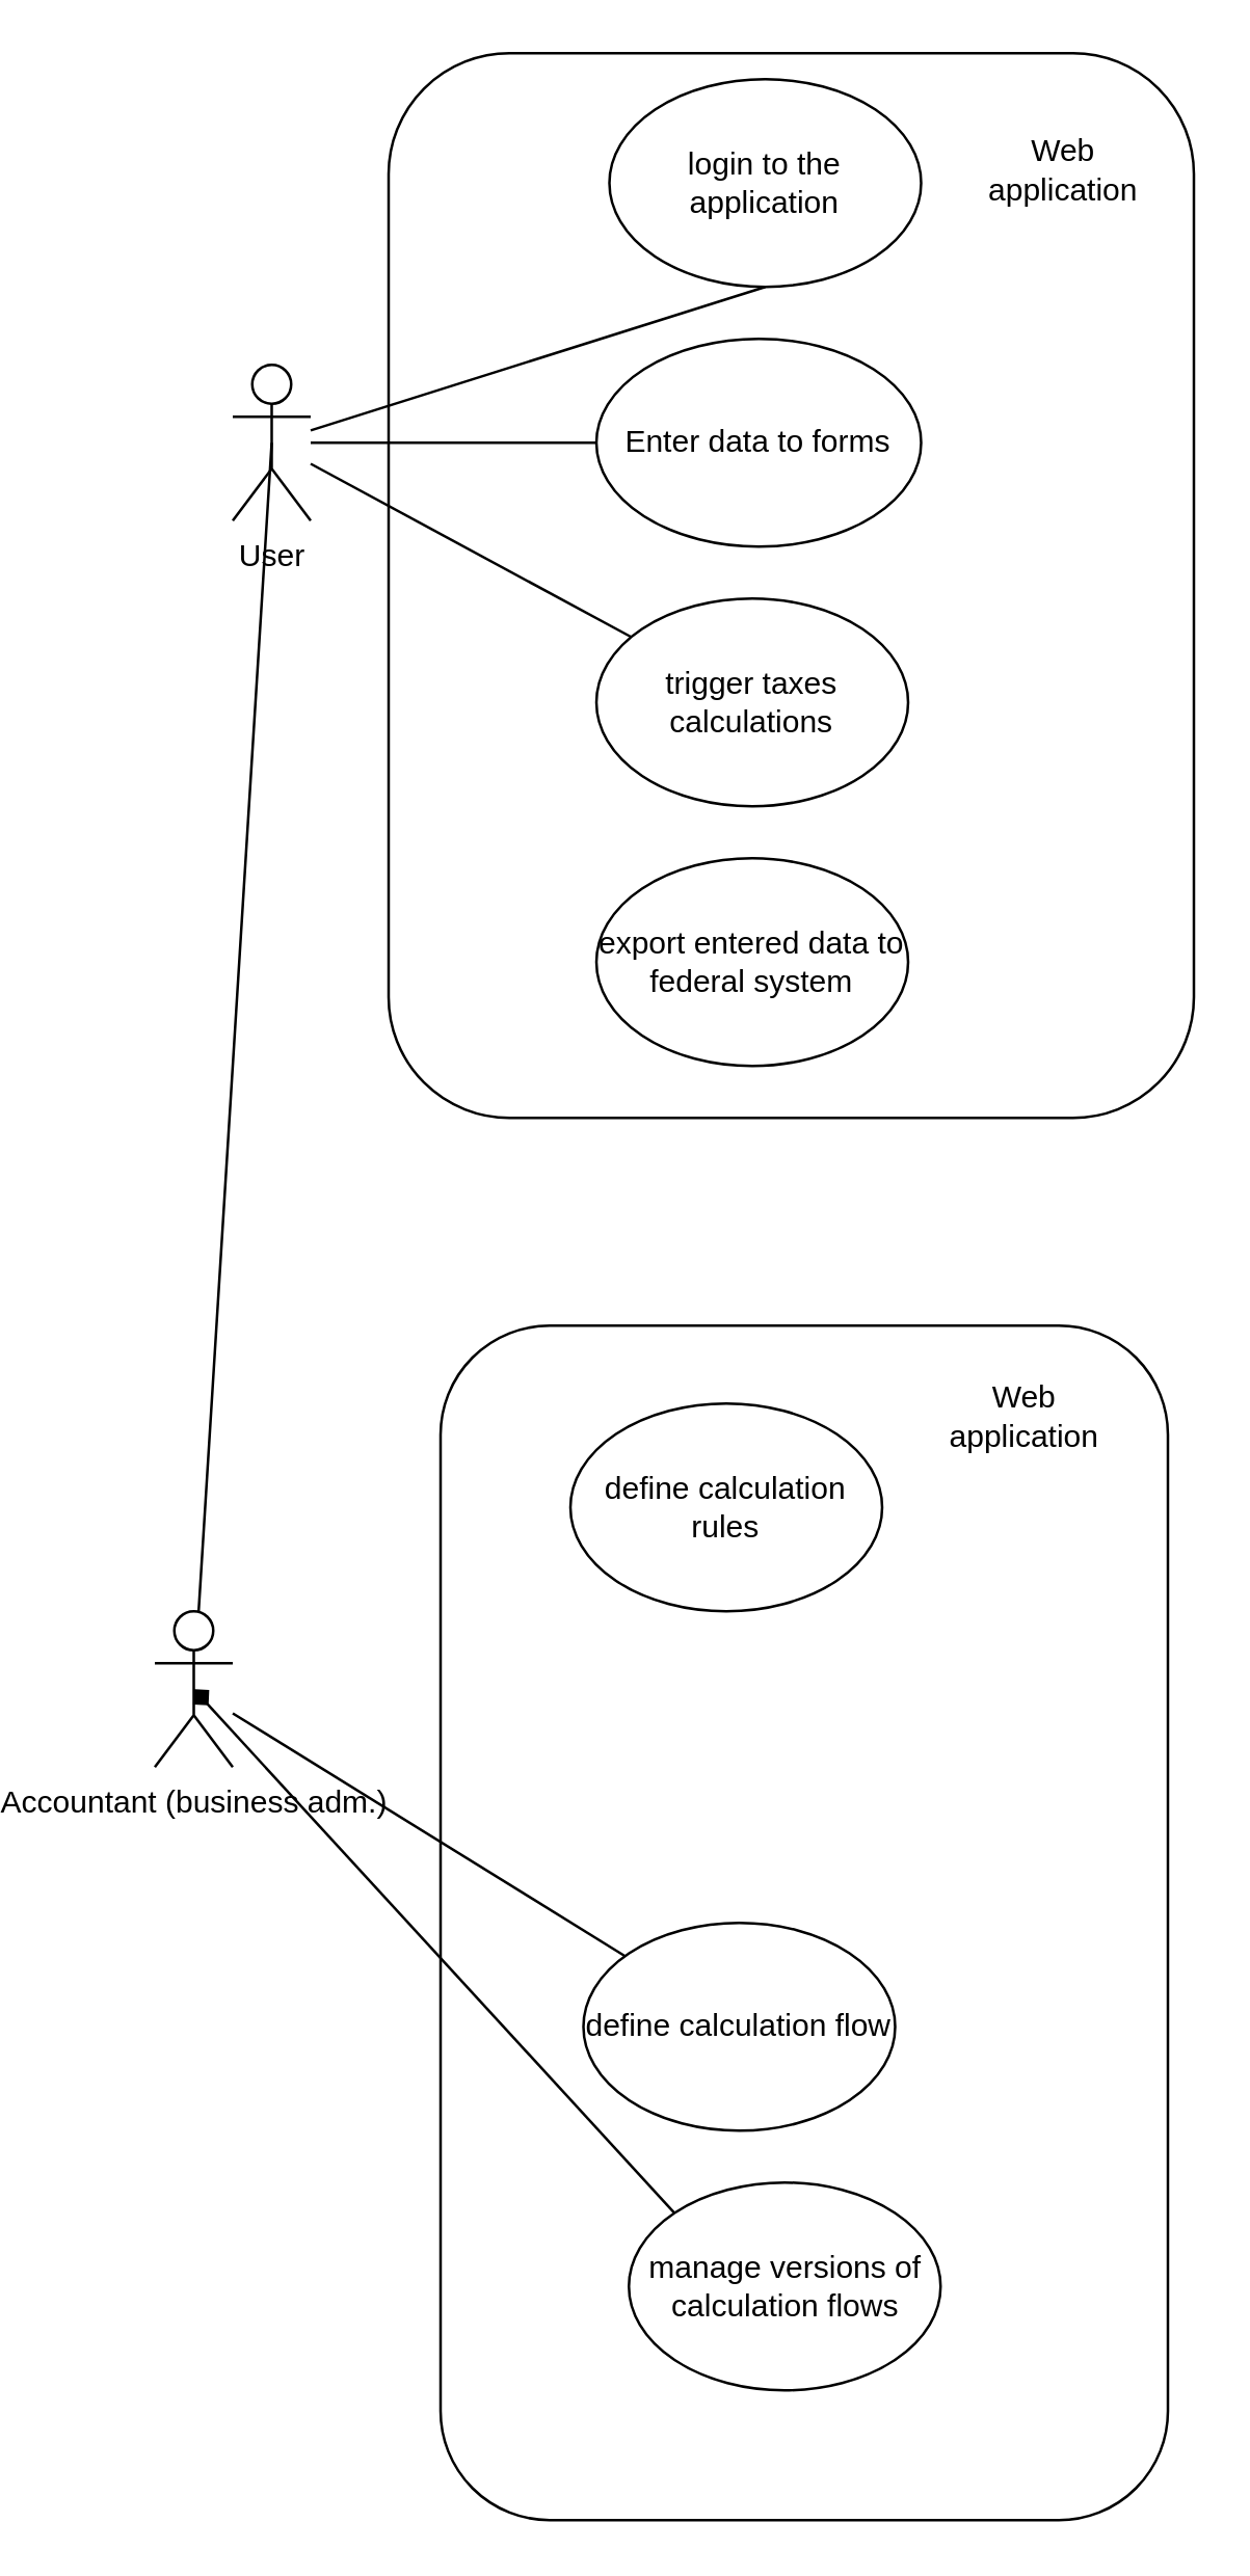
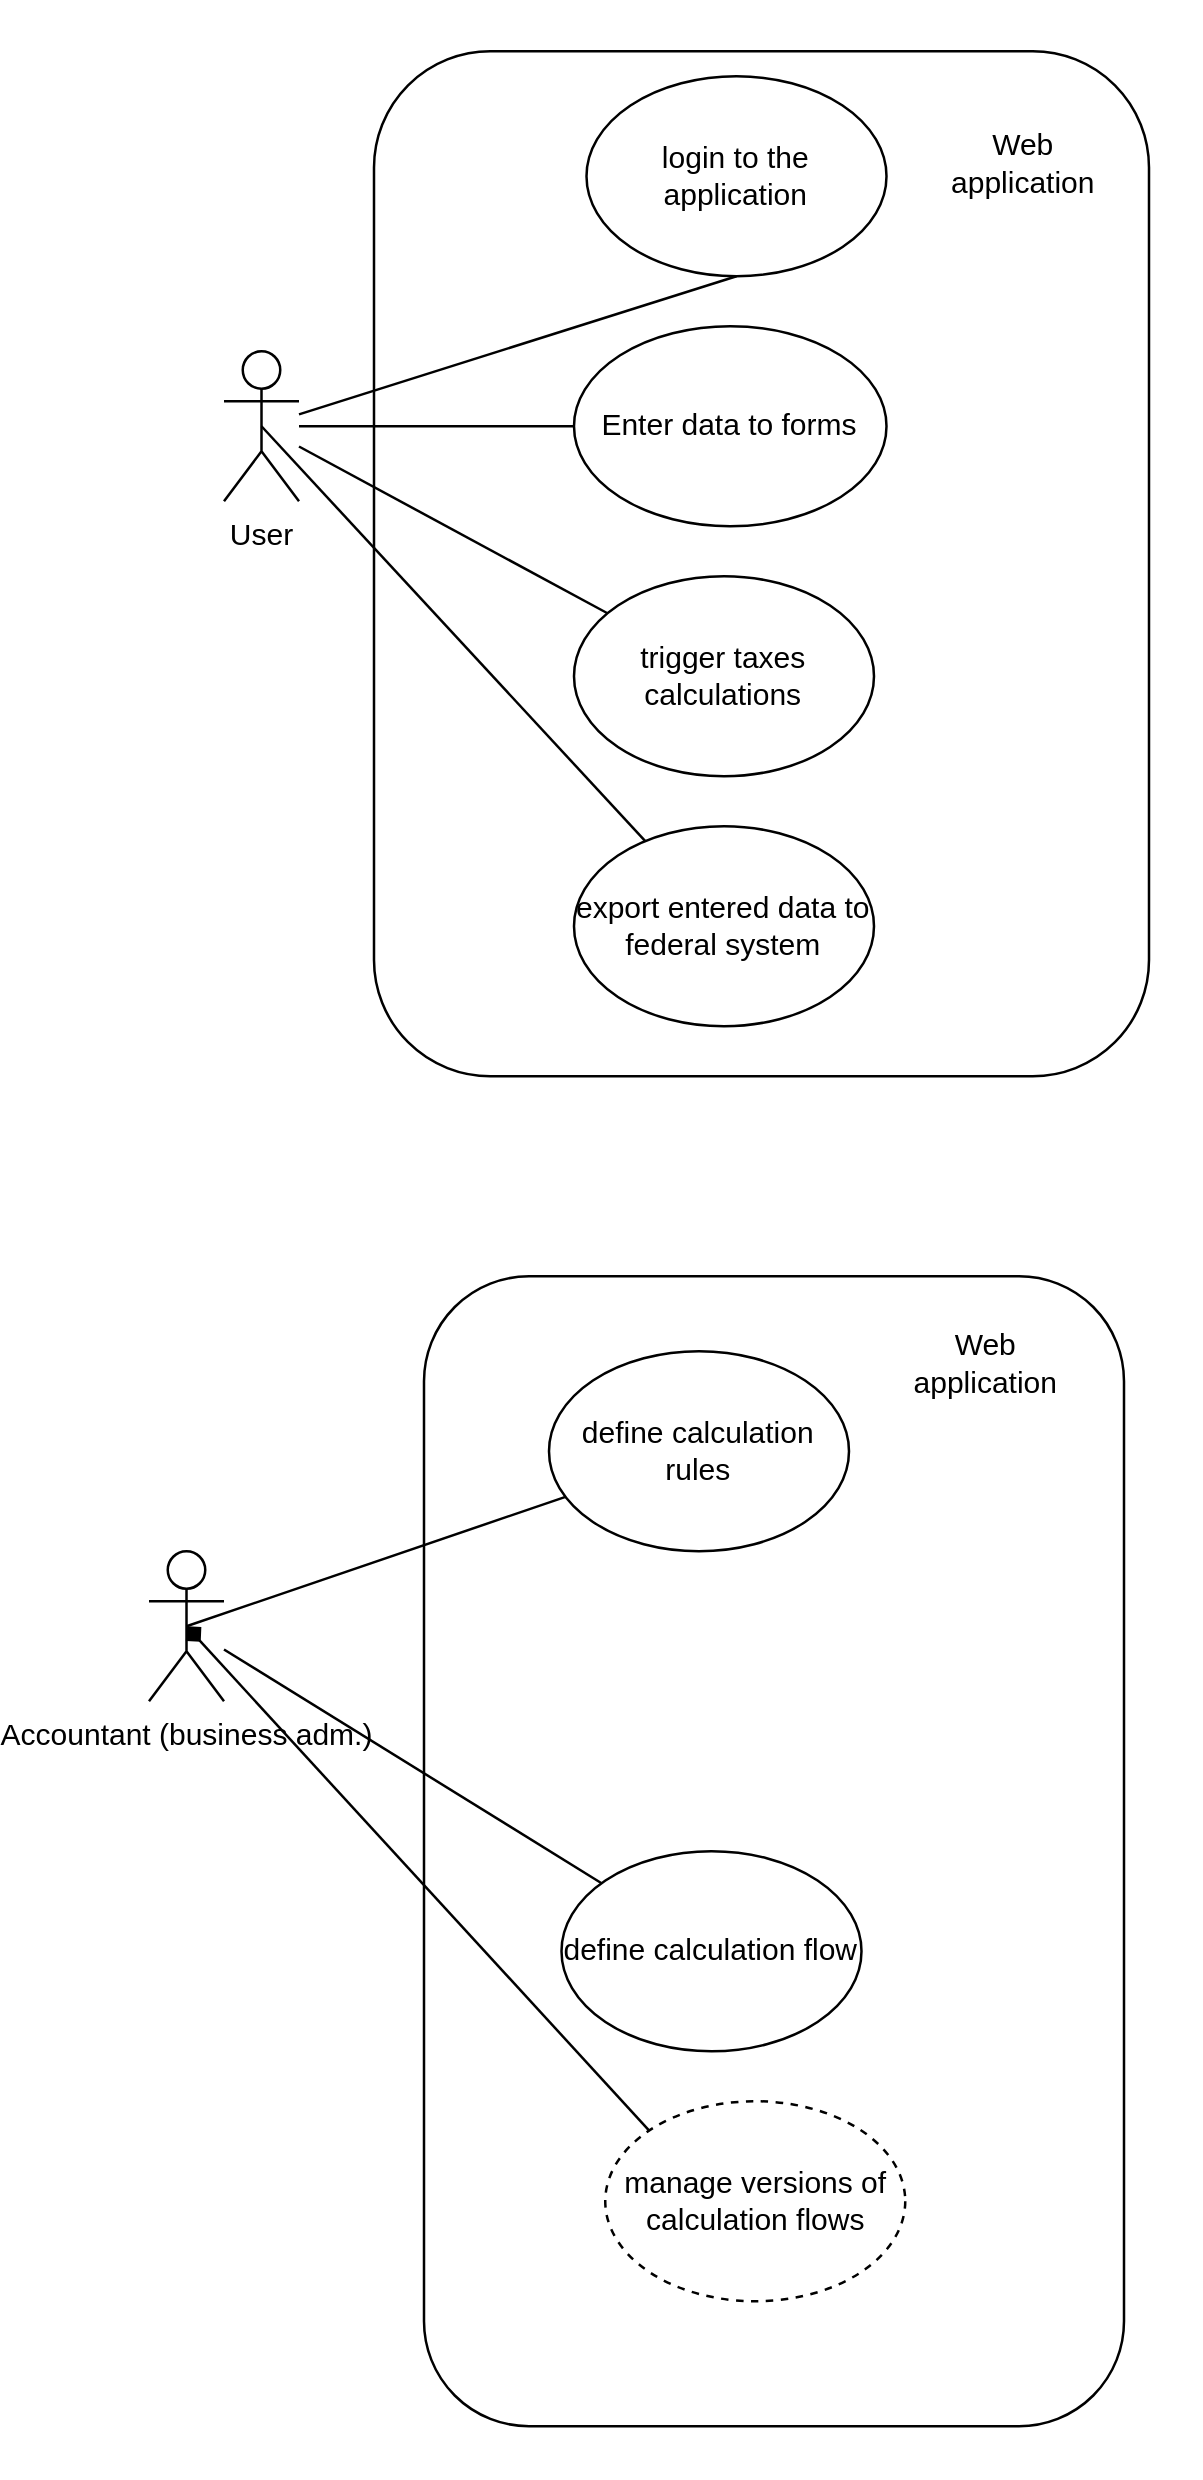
  <mxCell id="0" />
  <mxCell id="1" parent="0" />
  <mxCell id="2" value="" style="rounded=1;whiteSpace=wrap;html=1;" vertex="1" parent="1"><mxGeometry x="130" y="510" width="280" height="460" as="geometry" /></mxCell>
  <mxCell id="3" value="" style="rounded=1;whiteSpace=wrap;html=1;" vertex="1" parent="1"><mxGeometry x="110" y="20" width="310" height="410" as="geometry" /></mxCell>
  <mxCell id="4" value="&lt;div&gt;User&lt;/div&gt;&lt;div&gt;&lt;br&gt;&lt;/div&gt;" style="shape=umlActor;verticalLabelPosition=bottom;verticalAlign=top;html=1;outlineConnect=0;" vertex="1" parent="1"><mxGeometry x="50" y="140" width="30" height="60" as="geometry" /></mxCell>
  <mxCell id="5" value="Accountant (business adm.)" style="shape=umlActor;verticalLabelPosition=bottom;verticalAlign=top;html=1;outlineConnect=0;" vertex="1" parent="1"><mxGeometry x="20" y="620" width="30" height="60" as="geometry" /></mxCell>
  <mxCell id="6" value="Enter data to forms" style="ellipse;whiteSpace=wrap;html=1;" vertex="1" parent="1"><mxGeometry x="190" y="130" width="125" height="80" as="geometry" /></mxCell>
  <mxCell id="7" value="export entered data to federal system " style="ellipse;whiteSpace=wrap;html=1;" vertex="1" parent="1"><mxGeometry x="190" y="330" width="120" height="80" as="geometry" /></mxCell>
  <mxCell id="8" value="&lt;div&gt;login to the application&lt;/div&gt;" style="ellipse;whiteSpace=wrap;html=1;" vertex="1" parent="1"><mxGeometry x="195" y="30" width="120" height="80" as="geometry" /></mxCell>
  <mxCell id="9" value="trigger taxes calculations" style="ellipse;whiteSpace=wrap;html=1;" vertex="1" parent="1"><mxGeometry x="190" y="230" width="120" height="80" as="geometry" /></mxCell>
  <mxCell id="10" value="define calculation rules" style="ellipse;whiteSpace=wrap;html=1;" vertex="1" parent="1"><mxGeometry x="180" y="540" width="120" height="80" as="geometry" /></mxCell>
  <mxCell id="11" value="define calculation flow" style="ellipse;whiteSpace=wrap;html=1;" vertex="1" parent="1"><mxGeometry x="185" y="740" width="120" height="80" as="geometry" /></mxCell>
  <mxCell id="12" value="Web application" style="text;html=1;strokeColor=none;fillColor=none;align=center;verticalAlign=middle;whiteSpace=wrap;rounded=0;" vertex="1" parent="1"><mxGeometry x="340" y="50" width="60" height="30" as="geometry" /></mxCell>
  <mxCell id="13" value="Web application" style="text;html=1;strokeColor=none;fillColor=none;align=center;verticalAlign=middle;whiteSpace=wrap;rounded=0;" vertex="1" parent="1"><mxGeometry x="325" y="530" width="60" height="30" as="geometry" /></mxCell>
  <mxCell id="14" value="" style="endArrow=none;html=1;rounded=0;entryX=0.5;entryY=1;entryDx=0;entryDy=0;" edge="1" parent="1" source="4" target="8"><mxGeometry width="50" height="50" relative="1" as="geometry"><mxPoint x="120" y="170" as="sourcePoint" /><mxPoint x="170" y="120" as="targetPoint" /></mxGeometry></mxCell>
  <mxCell id="15" value="" style="endArrow=none;html=1;rounded=0;" edge="1" parent="1" source="4" target="6"><mxGeometry width="50" height="50" relative="1" as="geometry"><mxPoint x="180" y="220" as="sourcePoint" /><mxPoint x="230" y="170" as="targetPoint" /></mxGeometry></mxCell>
  <mxCell id="16" value="" style="endArrow=none;html=1;rounded=0;" edge="1" parent="1" source="4" target="9"><mxGeometry width="50" height="50" relative="1" as="geometry"><mxPoint x="250" y="240" as="sourcePoint" /><mxPoint x="300" y="190" as="targetPoint" /></mxGeometry></mxCell>
- <mxCell id="17" value="" style="endArrow=none;html=1;rounded=0;exitX=0.5;exitY=0.5;exitDx=0;exitDy=0;exitPerimeter=0;" edge="1" parent="1" source="4" target="5"><mxGeometry width="50" height="50" relative="1" as="geometry"><mxPoint x="70" y="210" as="sourcePoint" /><mxPoint x="260" y="330" as="targetPoint" /></mxGeometry></mxCell>
+ <mxCell id="17" value="" style="endArrow=none;html=1;rounded=0;exitX=0.5;exitY=0.5;exitDx=0;exitDy=0;exitPerimeter=0;" edge="1" parent="1" source="4" target="7"><mxGeometry width="50" height="50" relative="1" as="geometry"><mxPoint x="70" y="210" as="sourcePoint" /><mxPoint x="260" y="330" as="targetPoint" /></mxGeometry></mxCell>
+ <mxCell id="18" value="" style="endArrow=none;html=1;rounded=0;exitX=0.5;exitY=0.5;exitDx=0;exitDy=0;exitPerimeter=0;" edge="1" parent="1" source="5" target="10"><mxGeometry width="50" height="50" relative="1" as="geometry"><mxPoint x="320" y="500" as="sourcePoint" /><mxPoint x="370" y="450" as="targetPoint" /></mxGeometry></mxCell>
  <mxCell id="19" value="" style="endArrow=none;html=1;rounded=0;" edge="1" parent="1" source="5" target="11"><mxGeometry width="50" height="50" relative="1" as="geometry"><mxPoint x="60" y="760" as="sourcePoint" /><mxPoint x="110" y="710" as="targetPoint" /></mxGeometry></mxCell>
- <mxCell id="20" value="manage versions of calculation flows" style="ellipse;whiteSpace=wrap;html=1;" vertex="1" parent="1"><mxGeometry x="202.5" y="840" width="120" height="80" as="geometry" /></mxCell>
+ <mxCell id="20" value="manage versions of calculation flows" style="ellipse;whiteSpace=wrap;html=1;dashed=1;" vertex="1" parent="1"><mxGeometry x="202.5" y="840" width="120" height="80" as="geometry" /></mxCell>
  <mxCell id="21" value="" style="endArrow=diamond;html=1;rounded=0;exitX=0;exitY=0;exitDx=0;exitDy=0;entryX=0.5;entryY=0.5;entryDx=0;entryDy=0;entryPerimeter=0;" edge="1" parent="1" source="20" target="5"><mxGeometry width="50" height="50" relative="1" as="geometry"><mxPoint x="320" y="710" as="sourcePoint" /><mxPoint x="370" y="660" as="targetPoint" /></mxGeometry></mxCell>
